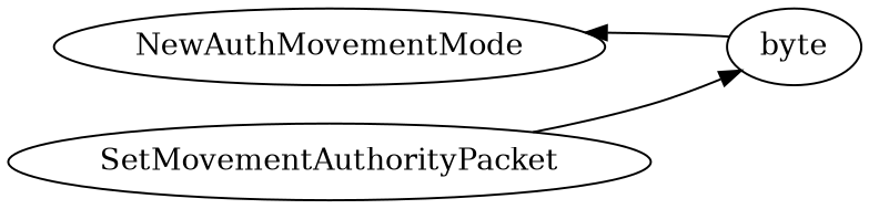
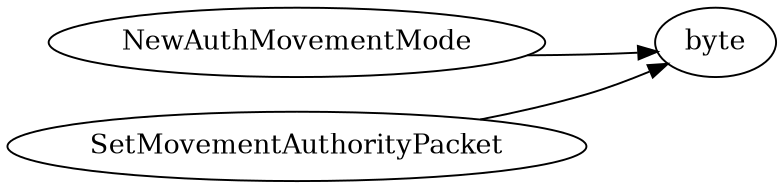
  digraph {
    rankdir=LR
    n1 [label=byte]
    n2 [label=SetMovementAuthorityPacket]
    n3 [label=NewAuthMovementMode]
    subgraph sub_1 {
      rank=max
      n1
    }
    n2 -> n1
-   n1 -> n3
+   n3 -> n1
  }
